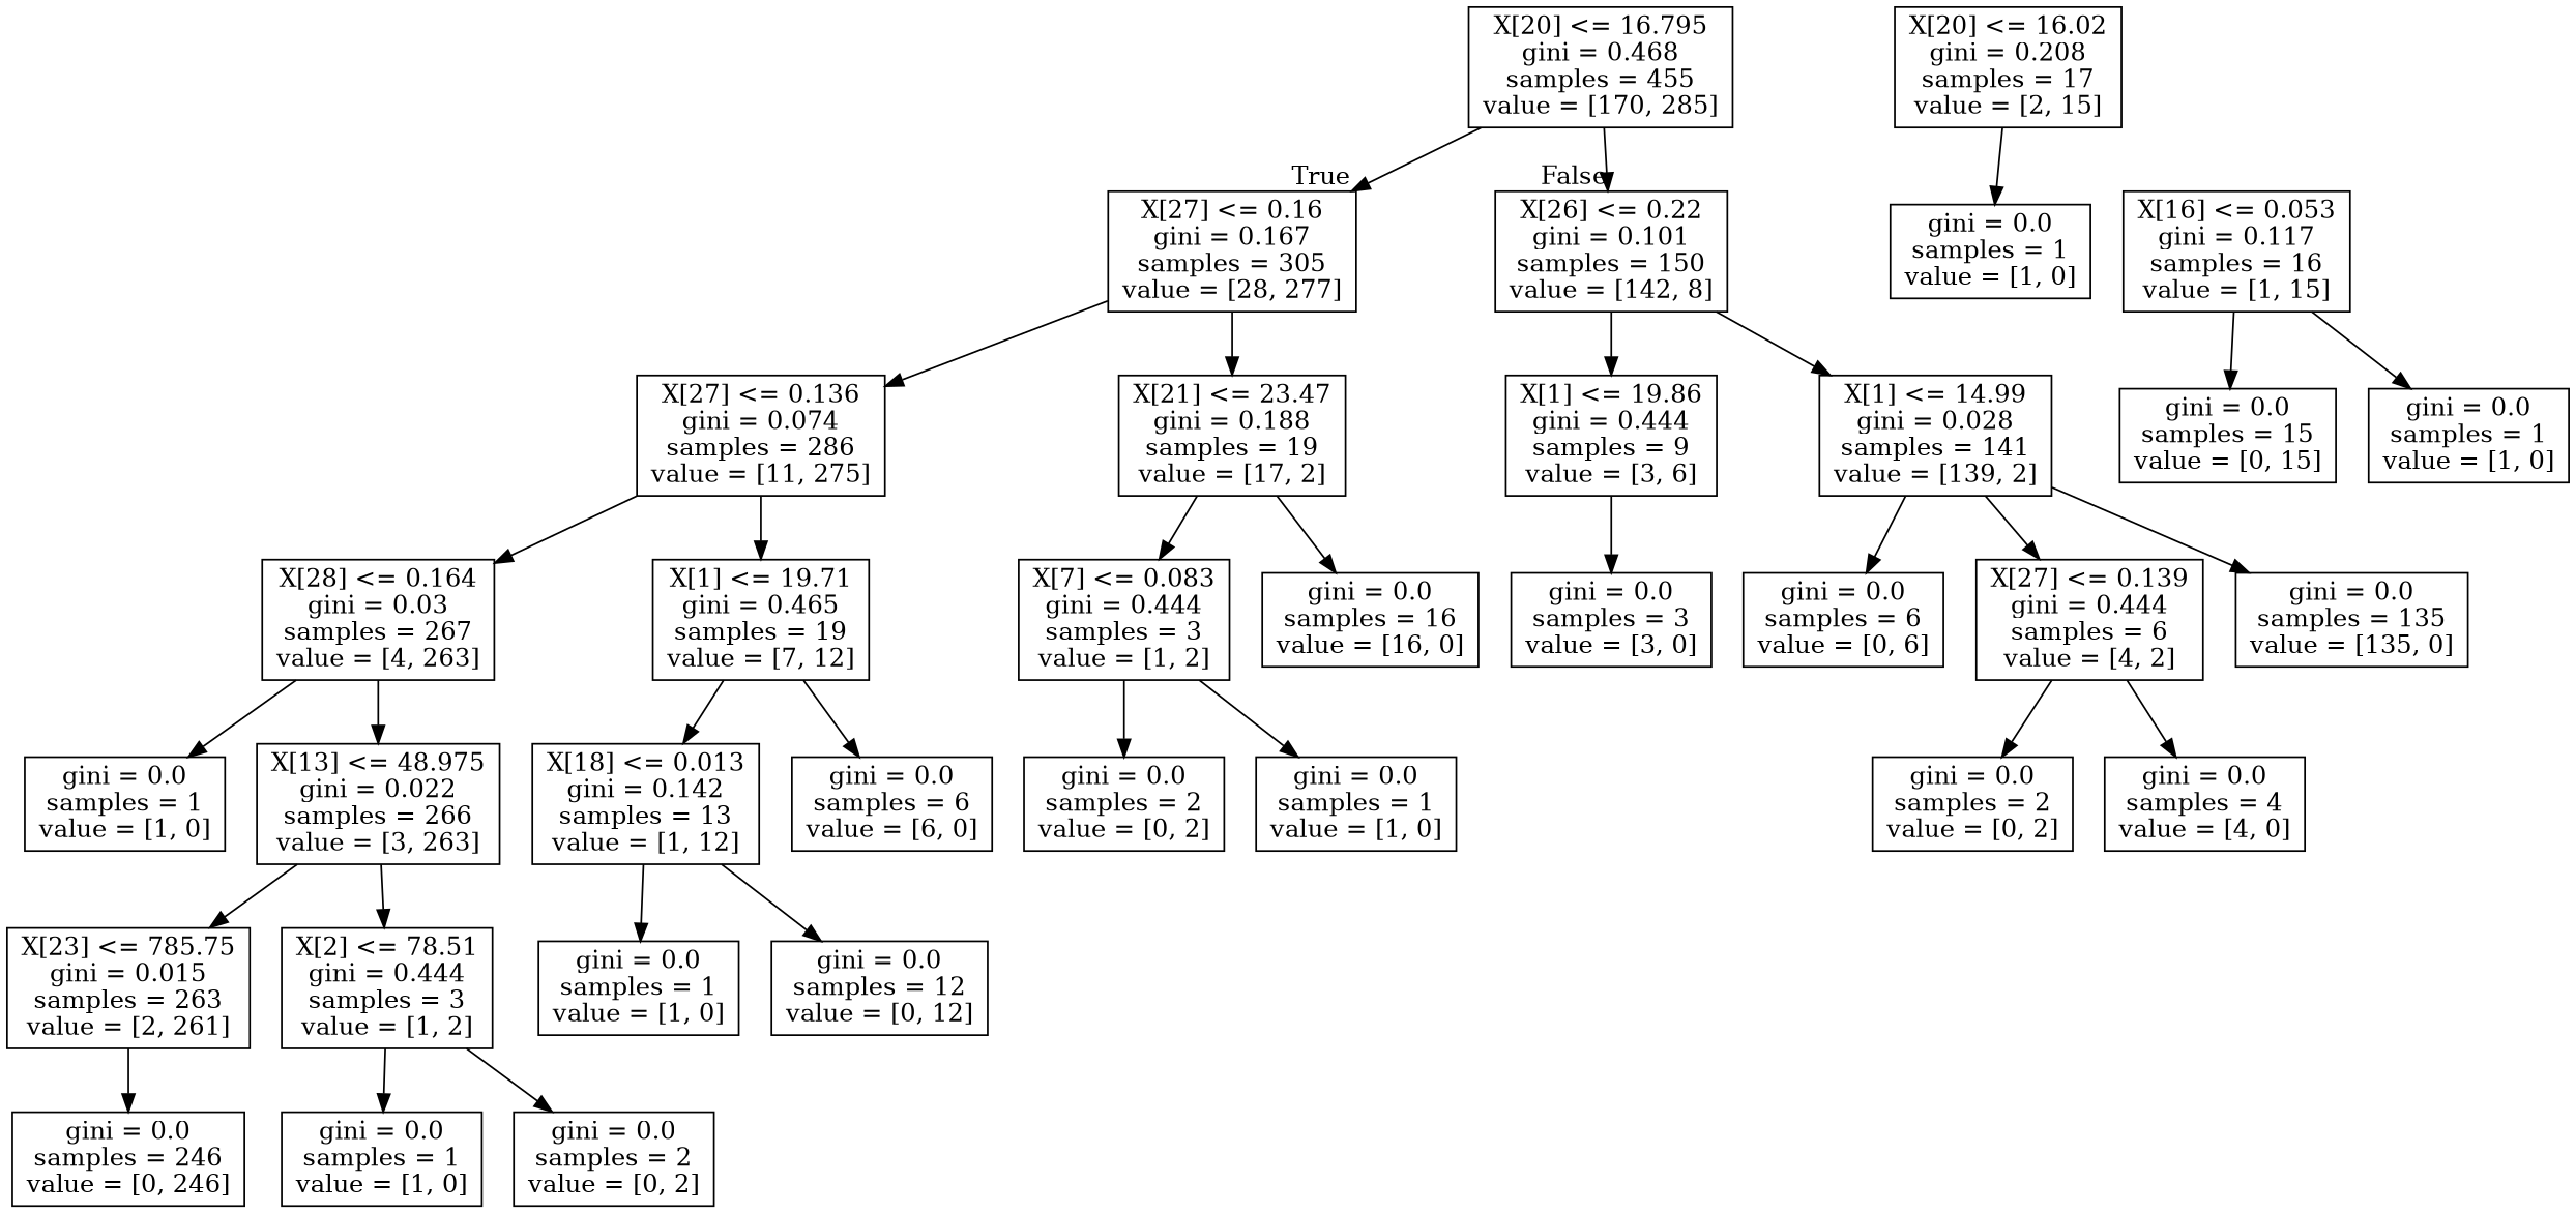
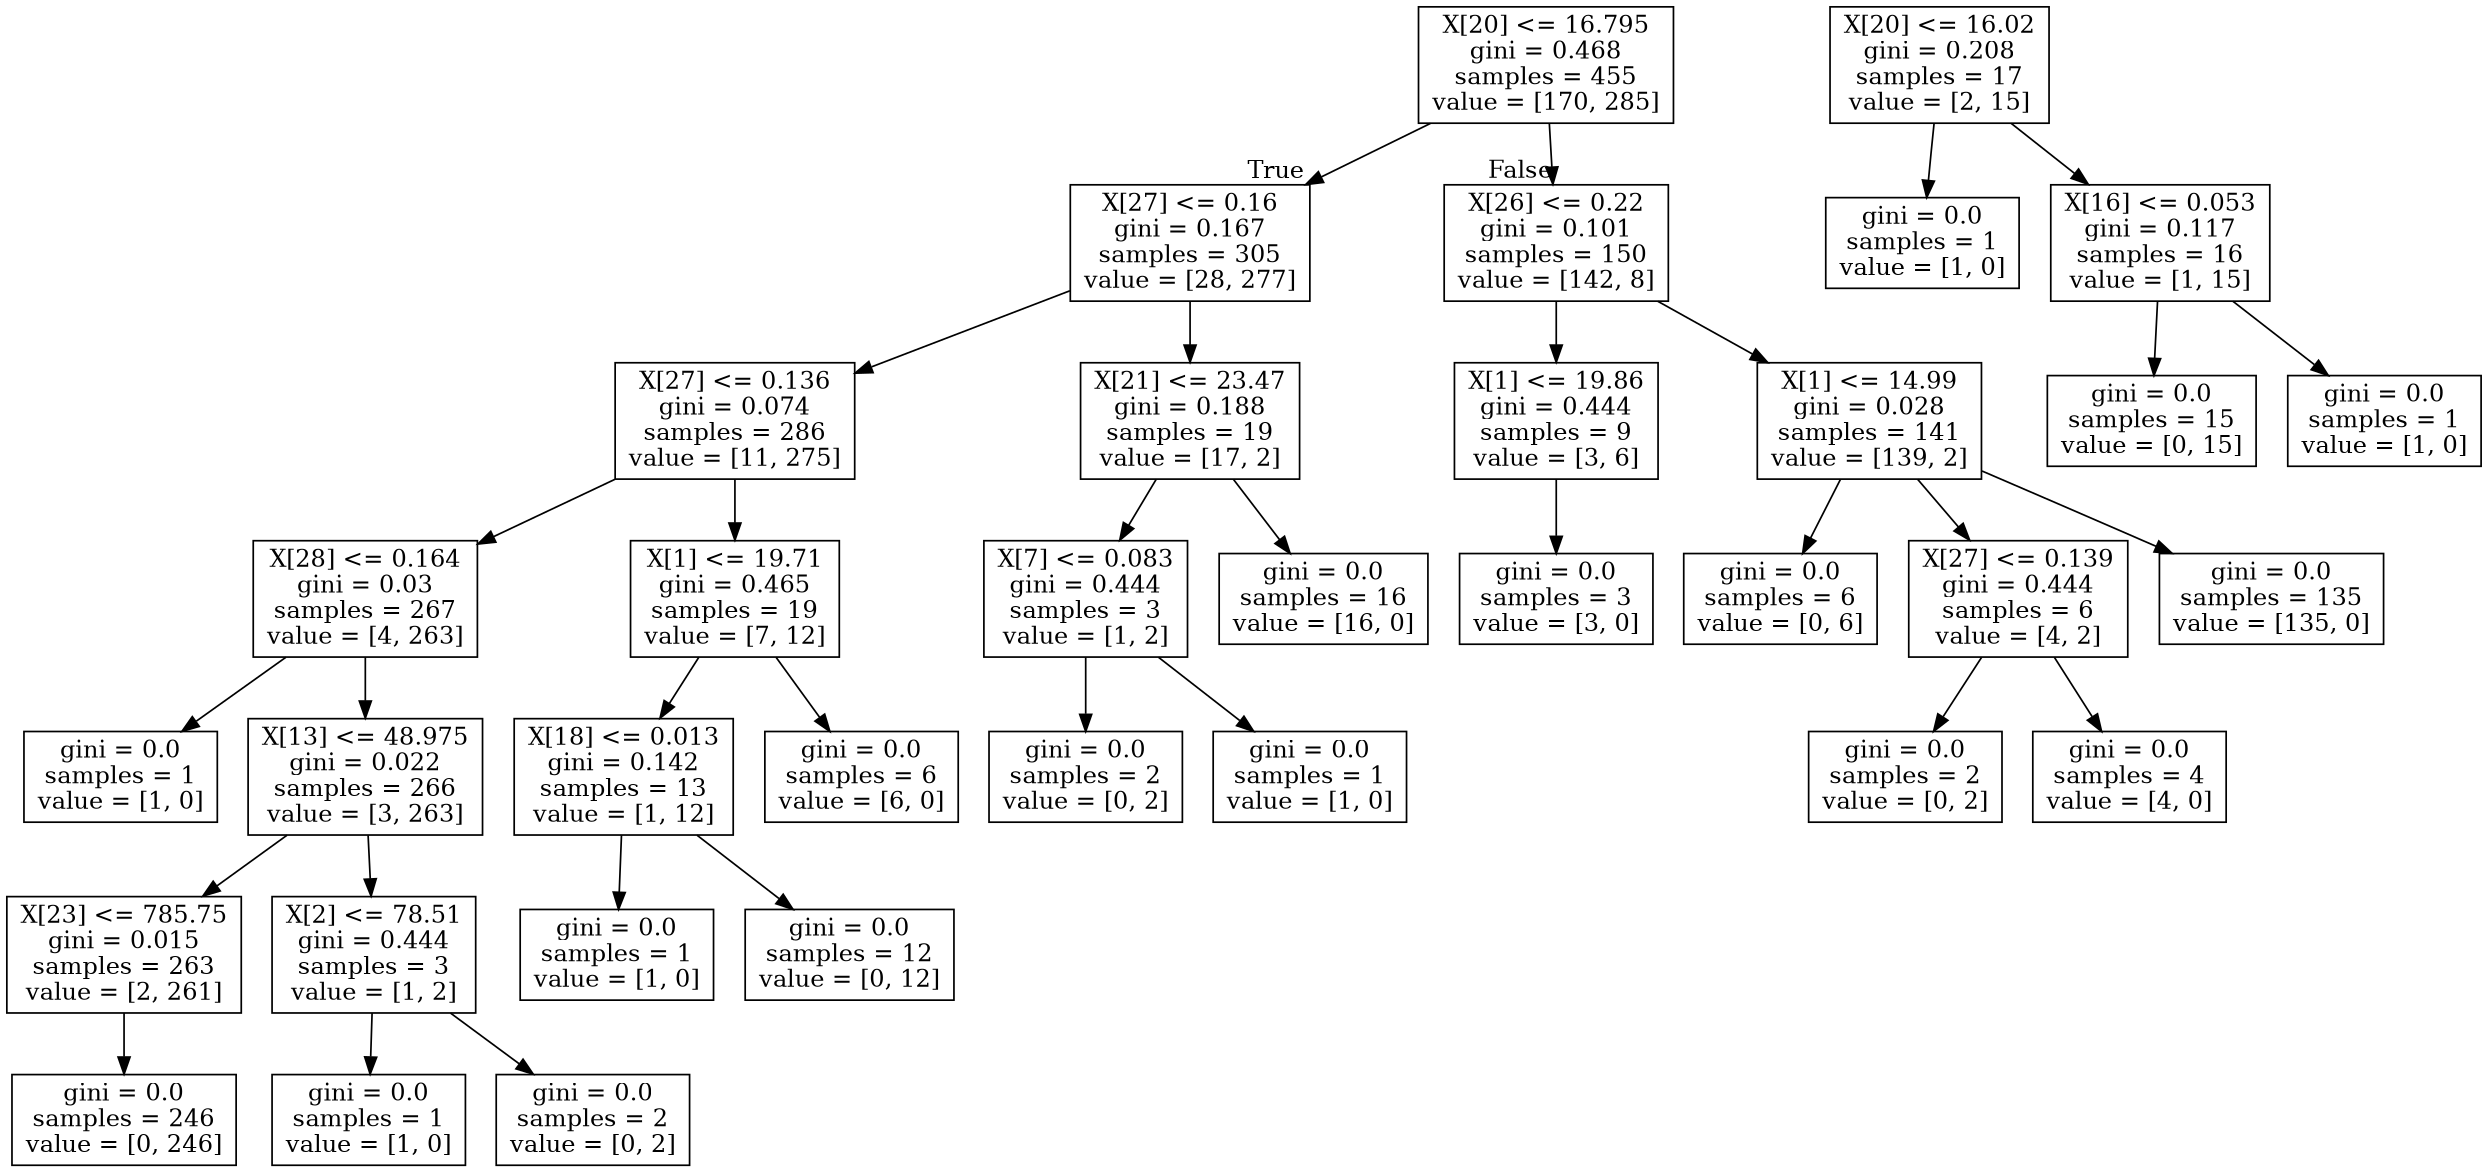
  digraph {
    node [shape=box]
    n1 [label="X[20] <= 16.795\ngini = 0.468\nsamples = 455\nvalue = [170, 285]"]
    n2 [label="X[27] <= 0.16\ngini = 0.167\nsamples = 305\nvalue = [28, 277]"]
    n3 [label="X[26] <= 0.22\ngini = 0.101\nsamples = 150\nvalue = [142, 8]"]
    n4 [label="X[27] <= 0.136\ngini = 0.074\nsamples = 286\nvalue = [11, 275]"]
    n5 [label="X[21] <= 23.47\ngini = 0.188\nsamples = 19\nvalue = [17, 2]"]
    n6 [label="X[1] <= 19.86\ngini = 0.444\nsamples = 9\nvalue = [3, 6]"]
    n7 [label="X[1] <= 14.99\ngini = 0.028\nsamples = 141\nvalue = [139, 2]"]
    n8 [label="X[28] <= 0.164\ngini = 0.03\nsamples = 267\nvalue = [4, 263]"]
    n9 [label="X[1] <= 19.71\ngini = 0.465\nsamples = 19\nvalue = [7, 12]"]
    n10 [label="X[7] <= 0.083\ngini = 0.444\nsamples = 3\nvalue = [1, 2]"]
    n11 [label="gini = 0.0\nsamples = 16\nvalue = [16, 0]"]
    n12 [label="gini = 0.0\nsamples = 1\nvalue = [1, 0]"]
    n13 [label="X[13] <= 48.975\ngini = 0.022\nsamples = 266\nvalue = [3, 263]"]
    n14 [label="X[18] <= 0.013\ngini = 0.142\nsamples = 13\nvalue = [1, 12]"]
    n15 [label="gini = 0.0\nsamples = 6\nvalue = [6, 0]"]
    n16 [label="X[23] <= 785.75\ngini = 0.015\nsamples = 263\nvalue = [2, 261]"]
    n17 [label="X[2] <= 78.51\ngini = 0.444\nsamples = 3\nvalue = [1, 2]"]
    n18 [label="gini = 0.0\nsamples = 246\nvalue = [0, 246]"]
    n19 [label="gini = 0.0\nsamples = 1\nvalue = [1, 0]"]
    n20 [label="gini = 0.0\nsamples = 2\nvalue = [0, 2]"]
    n21 [label="X[20] <= 16.02\ngini = 0.208\nsamples = 17\nvalue = [2, 15]"]
    n22 [label="gini = 0.0\nsamples = 1\nvalue = [1, 0]"]
    n23 [label="X[16] <= 0.053\ngini = 0.117\nsamples = 16\nvalue = [1, 15]"]
    n24 [label="gini = 0.0\nsamples = 15\nvalue = [0, 15]"]
    n25 [label="gini = 0.0\nsamples = 1\nvalue = [1, 0]"]
    n26 [label="gini = 0.0\nsamples = 1\nvalue = [1, 0]"]
    n27 [label="gini = 0.0\nsamples = 12\nvalue = [0, 12]"]
    n28 [label="gini = 0.0\nsamples = 2\nvalue = [0, 2]"]
    n29 [label="gini = 0.0\nsamples = 1\nvalue = [1, 0]"]
    n30 [label="gini = 0.0\nsamples = 3\nvalue = [3, 0]"]
    n31 [label="gini = 0.0\nsamples = 6\nvalue = [0, 6]"]
    n32 [label="X[27] <= 0.139\ngini = 0.444\nsamples = 6\nvalue = [4, 2]"]
    n33 [label="gini = 0.0\nsamples = 135\nvalue = [135, 0]"]
    n34 [label="gini = 0.0\nsamples = 2\nvalue = [0, 2]"]
    n35 [label="gini = 0.0\nsamples = 4\nvalue = [4, 0]"]
    n1 -> n2 [headlabel=True labelangle=45 labeldistance=2.5]
    n1 -> n3 [headlabel=False labelangle=-45 labeldistance=2.5]
    n2 -> n4
    n2 -> n5
    n3 -> n6
    n3 -> n7
    n4 -> n8
    n4 -> n9
    n5 -> n10
    n5 -> n11
    n6 -> n30
    n7 -> n31
    n7 -> n32
    n7 -> n33
    n8 -> n12
    n8 -> n13
    n9 -> n14
    n9 -> n15
    n10 -> n28
    n10 -> n29
    n13 -> n16
    n13 -> n17
    n14 -> n26
    n14 -> n27
    n16 -> n18
    n17 -> n19
    n17 -> n20
    n21 -> n22
+   n21 -> n23
    n23 -> n24
    n23 -> n25
    n32 -> n34
    n32 -> n35
  }
